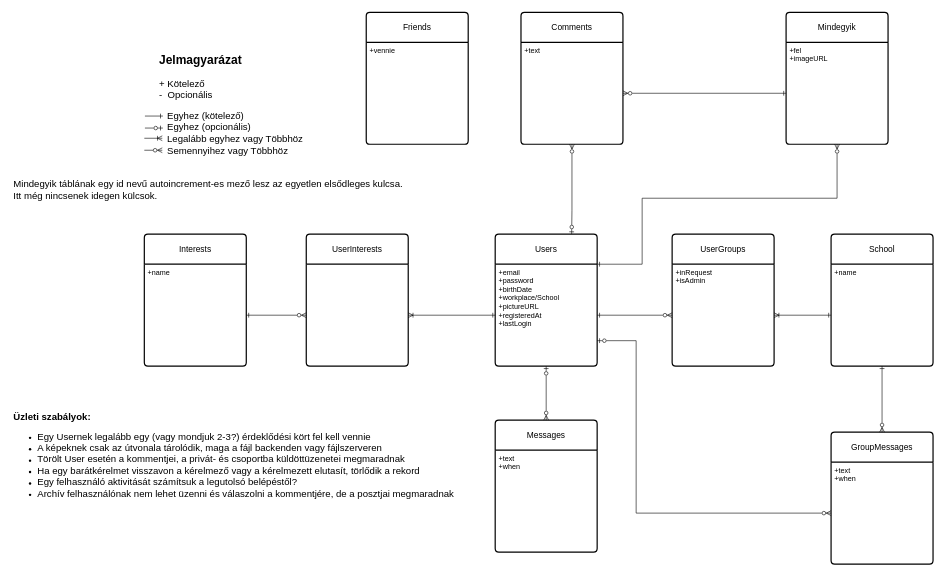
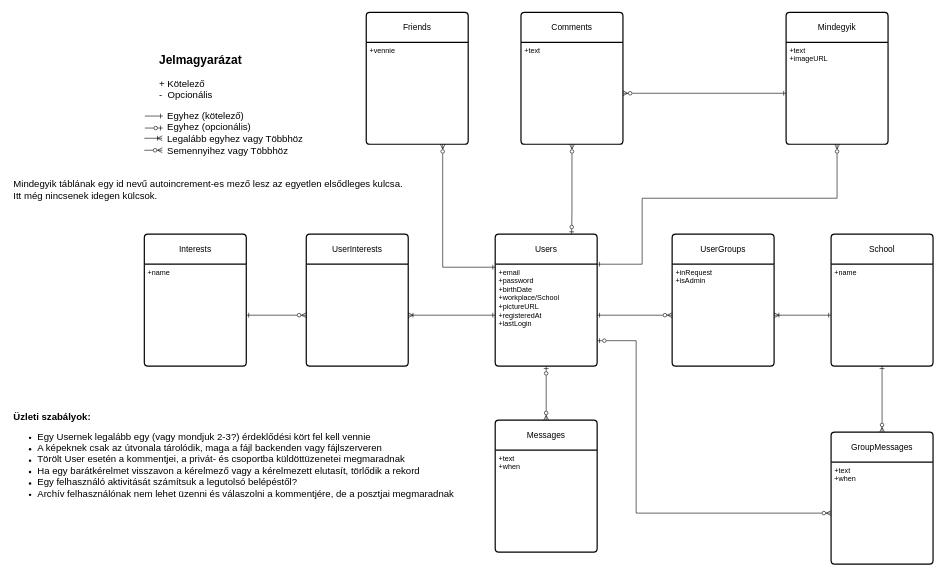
  <mxCell id="0" />
  <mxCell id="1" parent="0" />
  <mxCell id="2" style="edgeStyle=orthogonalEdgeStyle;rounded=0;orthogonalLoop=1;jettySize=auto;html=1;entryX=0.5;entryY=1;entryDx=0;entryDy=0;endArrow=ERzeroToMany;endFill=0;startArrow=ERzeroToOne;startFill=0;exitX=0.75;exitY=0;exitDx=0;exitDy=0;" parent="1" source="3" target="31" edge="1"><mxGeometry relative="1" as="geometry"><Array as="points"><mxPoint x="953" y="350" /><mxPoint x="953" y="350" /><mxPoint x="953" y="240" /></Array><mxPoint x="955" y="370" as="sourcePoint" /></mxGeometry></mxCell>
  <mxCell id="3" value="Users" style="swimlane;childLayout=stackLayout;horizontal=1;startSize=50;horizontalStack=0;rounded=1;fontSize=14;fontStyle=0;strokeWidth=2;resizeParent=0;resizeLast=1;shadow=0;dashed=0;align=center;arcSize=4;whiteSpace=wrap;html=1;" parent="1" vertex="1"><mxGeometry x="825" y="390" width="170" height="220" as="geometry" /></mxCell>
  <mxCell id="4" value="&lt;div&gt;+email&lt;/div&gt;&lt;div&gt;+password&lt;/div&gt;&lt;div&gt;+birthDate&lt;/div&gt;&lt;div&gt;+workplace/School&lt;/div&gt;&lt;div&gt;+pictureURL&lt;/div&gt;&lt;div&gt;+registeredAt&lt;/div&gt;&lt;div&gt;+lastLogin&lt;/div&gt;" style="align=left;strokeColor=none;fillColor=none;spacingLeft=4;fontSize=12;verticalAlign=top;resizable=0;rotatable=0;part=1;html=1;" parent="3" vertex="1"><mxGeometry y="50" width="170" height="170" as="geometry" /></mxCell>
  <mxCell id="5" value="&lt;b&gt;&lt;font style=&quot;font-size: 20px;&quot;&gt;Jelmagyarázat&lt;/font&gt;&lt;/b&gt;&lt;div&gt;&lt;div&gt;&lt;font style=&quot;font-size: 16px;&quot;&gt;&lt;br&gt;&lt;/font&gt;&lt;/div&gt;&lt;div&gt;&lt;font style=&quot;font-size: 16px;&quot;&gt;+ Kötelező&lt;/font&gt;&lt;/div&gt;&lt;div&gt;&lt;font style=&quot;font-size: 16px;&quot;&gt;-&amp;nbsp; Opcionális&lt;/font&gt;&lt;/div&gt;&lt;/div&gt;&lt;div&gt;&lt;br&gt;&lt;/div&gt;&lt;div&gt;&lt;font style=&quot;font-size: 16px;&quot;&gt;&amp;nbsp; &amp;nbsp;Egyhez (kötelező)&lt;/font&gt;&lt;/div&gt;&lt;div&gt;&lt;font style=&quot;font-size: 16px;&quot;&gt;&amp;nbsp; &amp;nbsp;Egyhez (opcionális)&lt;/font&gt;&lt;/div&gt;&lt;div&gt;&lt;font style=&quot;font-size: 16px;&quot;&gt;&amp;nbsp; &amp;nbsp;Legalább egyhez vagy Többhöz&lt;/font&gt;&lt;/div&gt;&lt;div&gt;&lt;font style=&quot;font-size: 16px;&quot;&gt;&amp;nbsp; &amp;nbsp;Semennyihez vagy Többhöz&lt;/font&gt;&lt;/div&gt;" style="text;html=1;align=left;verticalAlign=top;whiteSpace=wrap;rounded=0;" parent="1" vertex="1"><mxGeometry x="263" y="80" width="260" height="190" as="geometry" /></mxCell>
  <mxCell id="6" value="Interests" style="swimlane;childLayout=stackLayout;horizontal=1;startSize=50;horizontalStack=0;rounded=1;fontSize=14;fontStyle=0;strokeWidth=2;resizeParent=0;resizeLast=1;shadow=0;dashed=0;align=center;arcSize=4;whiteSpace=wrap;html=1;" parent="1" vertex="1"><mxGeometry x="240" y="390" width="170" height="220" as="geometry" /></mxCell>
  <mxCell id="7" value="&lt;div&gt;&lt;span style=&quot;background-color: transparent; color: light-dark(rgb(0, 0, 0), rgb(255, 255, 255));&quot;&gt;+name&lt;/span&gt;&lt;/div&gt;" style="align=left;strokeColor=none;fillColor=none;spacingLeft=4;fontSize=12;verticalAlign=top;resizable=0;rotatable=0;part=1;html=1;" parent="6" vertex="1"><mxGeometry y="50" width="170" height="170" as="geometry" /></mxCell>
  <mxCell id="8" value="School" style="swimlane;childLayout=stackLayout;horizontal=1;startSize=50;horizontalStack=0;rounded=1;fontSize=14;fontStyle=0;strokeWidth=2;resizeParent=0;resizeLast=1;shadow=0;dashed=0;align=center;arcSize=4;whiteSpace=wrap;html=1;" parent="1" vertex="1"><mxGeometry x="1385" y="390" width="170" height="220" as="geometry" /></mxCell>
  <mxCell id="9" value="&lt;div&gt;+name&lt;/div&gt;" style="align=left;strokeColor=none;fillColor=none;spacingLeft=4;fontSize=12;verticalAlign=top;resizable=0;rotatable=0;part=1;html=1;" parent="8" vertex="1"><mxGeometry y="50" width="170" height="170" as="geometry" /></mxCell>
  <mxCell id="10" value="UserInterests" style="swimlane;childLayout=stackLayout;horizontal=1;startSize=50;horizontalStack=0;rounded=1;fontSize=14;fontStyle=0;strokeWidth=2;resizeParent=0;resizeLast=1;shadow=0;dashed=0;align=center;arcSize=4;whiteSpace=wrap;html=1;" parent="1" vertex="1"><mxGeometry x="510" y="390" width="170" height="220" as="geometry" /></mxCell>
  <mxCell id="11" value="&amp;nbsp;" style="align=left;strokeColor=none;fillColor=none;spacingLeft=4;fontSize=12;verticalAlign=top;resizable=0;rotatable=0;part=1;html=1;" parent="10" vertex="1"><mxGeometry y="50" width="170" height="170" as="geometry" /></mxCell>
  <mxCell id="12" style="edgeStyle=orthogonalEdgeStyle;rounded=0;orthogonalLoop=1;jettySize=auto;html=1;exitX=1;exitY=0.5;exitDx=0;exitDy=0;endArrow=ERzeroToMany;endFill=0;startArrow=ERone;startFill=0;entryX=0;entryY=0.5;entryDx=0;entryDy=0;" parent="1" source="7" target="11" edge="1"><mxGeometry relative="1" as="geometry"><mxPoint x="490" y="560" as="targetPoint" /></mxGeometry></mxCell>
  <mxCell id="13" style="edgeStyle=orthogonalEdgeStyle;rounded=0;orthogonalLoop=1;jettySize=auto;html=1;entryX=0;entryY=0.5;entryDx=0;entryDy=0;endArrow=ERone;endFill=0;startArrow=ERoneToMany;startFill=0;exitX=1;exitY=0.5;exitDx=0;exitDy=0;" parent="1" source="11" target="4" edge="1"><mxGeometry relative="1" as="geometry"><mxPoint x="670" y="540" as="sourcePoint" /></mxGeometry></mxCell>
  <mxCell id="14" value="UserGroups" style="swimlane;childLayout=stackLayout;horizontal=1;startSize=50;horizontalStack=0;rounded=1;fontSize=14;fontStyle=0;strokeWidth=2;resizeParent=0;resizeLast=1;shadow=0;dashed=0;align=center;arcSize=4;whiteSpace=wrap;html=1;" parent="1" vertex="1"><mxGeometry x="1120" y="390" width="170" height="220" as="geometry" /></mxCell>
  <mxCell id="15" value="&lt;div&gt;&lt;span style=&quot;background-color: transparent; color: light-dark(rgb(0, 0, 0), rgb(255, 255, 255));&quot;&gt;+inRequest&lt;/span&gt;&lt;/div&gt;&lt;div&gt;+isAdmin&lt;/div&gt;" style="align=left;strokeColor=none;fillColor=none;spacingLeft=4;fontSize=12;verticalAlign=top;resizable=0;rotatable=0;part=1;html=1;" parent="14" vertex="1"><mxGeometry y="50" width="170" height="170" as="geometry" /></mxCell>
  <mxCell id="16" style="edgeStyle=orthogonalEdgeStyle;rounded=0;orthogonalLoop=1;jettySize=auto;html=1;exitX=1;exitY=0.5;exitDx=0;exitDy=0;entryX=0;entryY=0.5;entryDx=0;entryDy=0;endArrow=ERzeroToMany;endFill=0;startArrow=ERone;startFill=0;" parent="1" source="4" target="15" edge="1"><mxGeometry relative="1" as="geometry" /></mxCell>
  <mxCell id="17" style="edgeStyle=orthogonalEdgeStyle;rounded=0;orthogonalLoop=1;jettySize=auto;html=1;exitX=1;exitY=0.5;exitDx=0;exitDy=0;entryX=0;entryY=0.5;entryDx=0;entryDy=0;endArrow=ERone;endFill=0;startArrow=ERoneToMany;startFill=0;" parent="1" source="15" target="9" edge="1"><mxGeometry relative="1" as="geometry" /></mxCell>
  <mxCell id="18" value="Messages" style="swimlane;childLayout=stackLayout;horizontal=1;startSize=50;horizontalStack=0;rounded=1;fontSize=14;fontStyle=0;strokeWidth=2;resizeParent=0;resizeLast=1;shadow=0;dashed=0;align=center;arcSize=4;whiteSpace=wrap;html=1;" parent="1" vertex="1"><mxGeometry x="825" y="700" width="170" height="220" as="geometry" /></mxCell>
  <mxCell id="19" value="&lt;div&gt;&lt;span style=&quot;background-color: transparent; color: light-dark(rgb(0, 0, 0), rgb(255, 255, 255));&quot;&gt;+text&lt;/span&gt;&lt;/div&gt;&lt;div&gt;+when&lt;/div&gt;" style="align=left;strokeColor=none;fillColor=none;spacingLeft=4;fontSize=12;verticalAlign=top;resizable=0;rotatable=0;part=1;html=1;" parent="18" vertex="1"><mxGeometry y="50" width="170" height="170" as="geometry" /></mxCell>
  <mxCell id="20" style="edgeStyle=orthogonalEdgeStyle;rounded=0;orthogonalLoop=1;jettySize=auto;html=1;exitX=0.5;exitY=1;exitDx=0;exitDy=0;entryX=0.5;entryY=0;entryDx=0;entryDy=0;endArrow=ERzeroToMany;endFill=0;startArrow=ERzeroToOne;startFill=0;" parent="1" source="4" target="18" edge="1"><mxGeometry relative="1" as="geometry" /></mxCell>
+ <mxCell id="21" style="edgeStyle=orthogonalEdgeStyle;rounded=0;orthogonalLoop=1;jettySize=auto;html=1;entryX=0;entryY=0.25;entryDx=0;entryDy=0;endArrow=ERone;endFill=0;startArrow=ERzeroToMany;startFill=0;exitX=0.75;exitY=1;exitDx=0;exitDy=0;" parent="1" source="23" target="3" edge="1"><mxGeometry relative="1" as="geometry"><Array as="points"><mxPoint x="738" y="445" /></Array><mxPoint x="780" y="310" as="sourcePoint" /></mxGeometry></mxCell>
  <mxCell id="22" value="Friends" style="swimlane;childLayout=stackLayout;horizontal=1;startSize=50;horizontalStack=0;rounded=1;fontSize=14;fontStyle=0;strokeWidth=2;resizeParent=0;resizeLast=1;shadow=0;dashed=0;align=center;arcSize=4;whiteSpace=wrap;html=1;" parent="1" vertex="1"><mxGeometry x="610" y="20" width="170" height="220" as="geometry" /></mxCell>
  <mxCell id="23" value="&lt;div&gt;&lt;span style=&quot;background-color: transparent; color: light-dark(rgb(0, 0, 0), rgb(255, 255, 255));&quot;&gt;+vennie&lt;/span&gt;&lt;/div&gt;" style="align=left;strokeColor=none;fillColor=none;spacingLeft=4;fontSize=12;verticalAlign=top;resizable=0;rotatable=0;part=1;html=1;" parent="22" vertex="1"><mxGeometry y="50" width="170" height="170" as="geometry" /></mxCell>
  <mxCell id="24" value="GroupMessages" style="swimlane;childLayout=stackLayout;horizontal=1;startSize=50;horizontalStack=0;rounded=1;fontSize=14;fontStyle=0;strokeWidth=2;resizeParent=0;resizeLast=1;shadow=0;dashed=0;align=center;arcSize=4;whiteSpace=wrap;html=1;" parent="1" vertex="1"><mxGeometry x="1385" y="720" width="170" height="220" as="geometry" /></mxCell>
  <mxCell id="25" value="&lt;div&gt;+text&lt;/div&gt;&lt;div&gt;+when&lt;/div&gt;" style="align=left;strokeColor=none;fillColor=none;spacingLeft=4;fontSize=12;verticalAlign=top;resizable=0;rotatable=0;part=1;html=1;" parent="24" vertex="1"><mxGeometry y="50" width="170" height="170" as="geometry" /></mxCell>
  <mxCell id="26" style="edgeStyle=orthogonalEdgeStyle;rounded=0;orthogonalLoop=1;jettySize=auto;html=1;exitX=0.5;exitY=1;exitDx=0;exitDy=0;endArrow=ERzeroToMany;endFill=0;startArrow=ERone;startFill=0;entryX=0.5;entryY=0;entryDx=0;entryDy=0;" parent="1" source="9" target="24" edge="1"><mxGeometry relative="1" as="geometry"><mxPoint x="1545" y="760" as="targetPoint" /></mxGeometry></mxCell>
  <mxCell id="27" value="Mindegyik" style="swimlane;childLayout=stackLayout;horizontal=1;startSize=50;horizontalStack=0;rounded=1;fontSize=14;fontStyle=0;strokeWidth=2;resizeParent=0;resizeLast=1;shadow=0;dashed=0;align=center;arcSize=4;whiteSpace=wrap;html=1;" parent="1" vertex="1"><mxGeometry x="1310" y="20" width="170" height="220" as="geometry" /></mxCell>
- <mxCell id="28" value="&lt;div&gt;+fel&lt;/div&gt;&lt;div&gt;+imageURL&lt;/div&gt;" style="align=left;strokeColor=none;fillColor=none;spacingLeft=4;fontSize=12;verticalAlign=top;resizable=0;rotatable=0;part=1;html=1;" parent="27" vertex="1"><mxGeometry y="50" width="170" height="170" as="geometry" /></mxCell>
+ <mxCell id="28" value="&lt;div&gt;+text&lt;/div&gt;&lt;div&gt;+imageURL&lt;/div&gt;" style="align=left;strokeColor=none;fillColor=none;spacingLeft=4;fontSize=12;verticalAlign=top;resizable=0;rotatable=0;part=1;html=1;" parent="27" vertex="1"><mxGeometry y="50" width="170" height="170" as="geometry" /></mxCell>
  <mxCell id="29" style="edgeStyle=orthogonalEdgeStyle;rounded=0;orthogonalLoop=1;jettySize=auto;html=1;exitX=1;exitY=0;exitDx=0;exitDy=0;entryX=0.5;entryY=1;entryDx=0;entryDy=0;endArrow=ERzeroToMany;endFill=0;startArrow=ERone;startFill=0;" parent="1" source="4" target="28" edge="1"><mxGeometry relative="1" as="geometry"><Array as="points"><mxPoint x="1070" y="440" /><mxPoint x="1070" y="330" /><mxPoint x="1395" y="330" /></Array></mxGeometry></mxCell>
  <mxCell id="30" value="Comments" style="swimlane;childLayout=stackLayout;horizontal=1;startSize=50;horizontalStack=0;rounded=1;fontSize=14;fontStyle=0;strokeWidth=2;resizeParent=0;resizeLast=1;shadow=0;dashed=0;align=center;arcSize=4;whiteSpace=wrap;html=1;" parent="1" vertex="1"><mxGeometry x="868" y="20" width="170" height="220" as="geometry" /></mxCell>
  <mxCell id="31" value="&lt;div&gt;&lt;span style=&quot;background-color: transparent; color: light-dark(rgb(0, 0, 0), rgb(255, 255, 255));&quot;&gt;+text&lt;/span&gt;&lt;/div&gt;" style="align=left;strokeColor=none;fillColor=none;spacingLeft=4;fontSize=12;verticalAlign=top;resizable=0;rotatable=0;part=1;html=1;" parent="30" vertex="1"><mxGeometry y="50" width="170" height="170" as="geometry" /></mxCell>
  <mxCell id="32" style="edgeStyle=orthogonalEdgeStyle;rounded=0;orthogonalLoop=1;jettySize=auto;html=1;exitX=1;exitY=0.5;exitDx=0;exitDy=0;entryX=0;entryY=0.5;entryDx=0;entryDy=0;endArrow=ERone;endFill=0;startArrow=ERzeroToMany;startFill=0;" parent="1" source="31" target="28" edge="1"><mxGeometry relative="1" as="geometry" /></mxCell>
  <mxCell id="33" style="edgeStyle=orthogonalEdgeStyle;rounded=0;orthogonalLoop=1;jettySize=auto;html=1;exitX=1;exitY=0.75;exitDx=0;exitDy=0;entryX=0;entryY=0.5;entryDx=0;entryDy=0;startArrow=ERzeroToOne;startFill=0;endArrow=ERzeroToMany;endFill=0;" parent="1" source="4" target="25" edge="1"><mxGeometry relative="1" as="geometry"><mxPoint x="1095" y="1010" as="targetPoint" /><Array as="points"><mxPoint x="1060" y="567" /><mxPoint x="1060" y="855" /></Array></mxGeometry></mxCell>
  <mxCell id="34" value="&lt;b&gt;&lt;font style=&quot;font-size: 16px;&quot;&gt;Üzleti szabályok:&lt;/font&gt;&lt;/b&gt;&lt;div style=&quot;&quot;&gt;&lt;ul&gt;&lt;li style=&quot;&quot;&gt;&lt;font style=&quot;font-size: 16px;&quot;&gt;Egy Usernek legalább egy (vagy mondjuk 2-3?) érdeklődési kört fel kell vennie&lt;/font&gt;&lt;/li&gt;&lt;li style=&quot;&quot;&gt;&lt;font style=&quot;font-size: 16px;&quot;&gt;A képeknek csak az útvonala tárolódik, maga a fájl backenden vagy fájlszerveren&lt;/font&gt;&lt;/li&gt;&lt;li style=&quot;&quot;&gt;&lt;font style=&quot;font-size: 16px;&quot;&gt;Törölt User esetén a kommentjei, a privát- és csoportba küldöttüzenetei megmaradnak&lt;/font&gt;&lt;/li&gt;&lt;li style=&quot;&quot;&gt;&lt;font style=&quot;font-size: 16px;&quot;&gt;Ha egy barátkérelmet visszavon a kérelmező vagy a kérelmezett elutasít, törlődik a rekord&lt;/font&gt;&lt;/li&gt;&lt;li style=&quot;&quot;&gt;&lt;font style=&quot;font-size: 16px;&quot;&gt;Egy felhasználó aktivitását számítsuk a legutolsó belépéstől?&lt;/font&gt;&lt;/li&gt;&lt;li style=&quot;&quot;&gt;&lt;span style=&quot;font-size: 16px;&quot;&gt;Archív felhasználónak nem lehet üzenni és válaszolni a kommentjére, de a posztjai megmaradnak&lt;/span&gt;&lt;/li&gt;&lt;/ul&gt;&lt;/div&gt;" style="text;html=1;align=left;verticalAlign=middle;resizable=0;points=[];autosize=1;strokeColor=none;fillColor=none;glass=0;" parent="1" vertex="1"><mxGeometry x="20" y="680" width="760" height="170" as="geometry" /></mxCell>
  <mxCell id="35" style="edgeStyle=orthogonalEdgeStyle;rounded=0;orthogonalLoop=1;jettySize=auto;html=1;endArrow=ERone;endFill=0;startArrow=none;startFill=0;entryX=0;entryY=0.5;entryDx=0;entryDy=0;" parent="1" edge="1"><mxGeometry relative="1" as="geometry"><mxPoint x="271" y="193" as="targetPoint" /><mxPoint x="241" y="193" as="sourcePoint" /></mxGeometry></mxCell>
  <mxCell id="36" style="edgeStyle=orthogonalEdgeStyle;rounded=0;orthogonalLoop=1;jettySize=auto;html=1;endArrow=ERzeroToOne;endFill=0;startArrow=none;startFill=0;entryX=0;entryY=0.5;entryDx=0;entryDy=0;" parent="1" edge="1"><mxGeometry relative="1" as="geometry"><mxPoint x="271" y="213" as="targetPoint" /><mxPoint x="241" y="213" as="sourcePoint" /></mxGeometry></mxCell>
  <mxCell id="37" style="edgeStyle=orthogonalEdgeStyle;rounded=0;orthogonalLoop=1;jettySize=auto;html=1;endArrow=ERoneToMany;endFill=0;startArrow=none;startFill=0;entryX=0;entryY=0.5;entryDx=0;entryDy=0;" parent="1" edge="1"><mxGeometry relative="1" as="geometry"><mxPoint x="270" y="230" as="targetPoint" /><mxPoint x="240" y="230" as="sourcePoint" /></mxGeometry></mxCell>
  <mxCell id="38" style="edgeStyle=orthogonalEdgeStyle;rounded=0;orthogonalLoop=1;jettySize=auto;html=1;endArrow=ERzeroToMany;endFill=0;startArrow=none;startFill=0;entryX=0;entryY=0.5;entryDx=0;entryDy=0;" parent="1" edge="1"><mxGeometry relative="1" as="geometry"><mxPoint x="270" y="250" as="targetPoint" /><mxPoint x="240" y="250" as="sourcePoint" /></mxGeometry></mxCell>
  <mxCell id="39" value="&lt;div&gt;Mindegyik táblának egy id nevű autoincrement-es mező lesz az egyetlen elsődleges kulcsa.&lt;/div&gt;Itt még nincsenek idegen külcsok." style="text;html=1;align=left;verticalAlign=middle;resizable=0;points=[];autosize=1;strokeColor=none;fillColor=none;fontSize=16;" vertex="1" parent="1"><mxGeometry x="20" y="290" width="670" height="50" as="geometry" /></mxCell>
